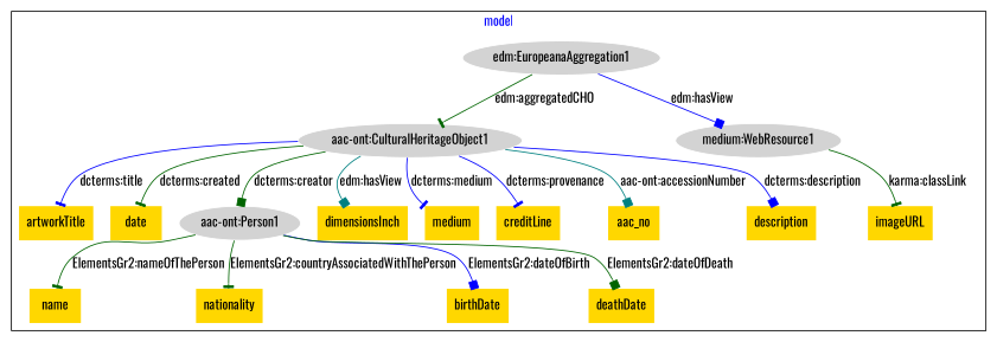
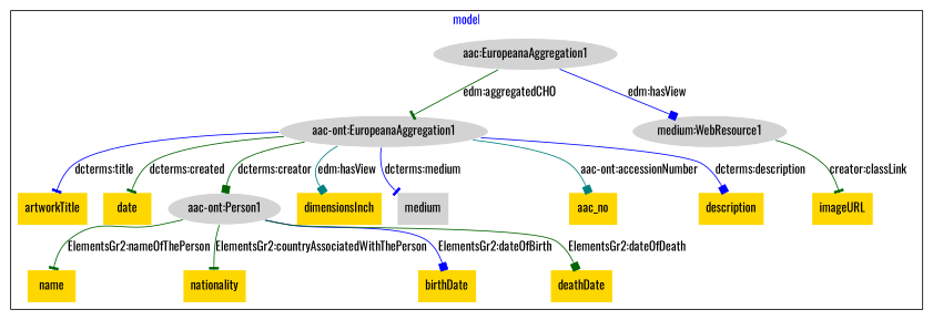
  digraph {
    fontcolor=blue
    fontname=Oswald
    remincross=true
    node [fillcolor=gold fontname=Oswald style=filled shape=plaintext]
    edge [arrowhead=tee color=darkgreen fontcolor=black fontname=Oswald]
-   n1 [color=white fillcolor=lightgray label="aac-ont:CulturalHeritageObject1" shape=""]
+   n1 [color=white fillcolor=lightgray label="aac-ont:EuropeanaAggregation1" shape=""]
    n2 [label=artworkTitle]
    n3 [label=date]
    n4 [color=white fillcolor=lightgray label="aac-ont:Person1" shape=""]
    n5 [label=name]
    n6 [label=nationality]
    n7 [label=birthDate]
    n8 [label=deathDate]
    n9 [label=dimensionsInch]
-   n10 [label=medium]
-   n11 [label=creditLine]
+   n10 [fillcolor=lightgray label=medium]
    n12 [label=aac_no]
    n13 [label=description]
    n14 [color=white fillcolor=lightgray label="medium:WebResource1" shape=""]
    n15 [label=imageURL]
-   n16 [color=white fillcolor=lightgray label="edm:EuropeanaAggregation1" shape=""]
+   n16 [color=white fillcolor=lightgray label="aac:EuropeanaAggregation1" shape=""]
    subgraph cluster_1 {
      label=model
      n1
      n2
      n3
      n4
      n5
      n6
      n7
      n8
      n9
      n10
-     n11
      n12
      n13
      n14
      n15
      n16
    }
    n1 -> n2 [color=blue label="dcterms:title"]
    n1 -> n3 [label="dcterms:created"]
    n1 -> n4 [arrowhead=box label="dcterms:creator"]
    n1 -> n9 [arrowhead=box color=teal label="edm:hasView"]
    n1 -> n10 [color=blue label="dcterms:medium"]
-   n1 -> n11 [color=blue label="dcterms:provenance"]
    n1 -> n12 [arrowhead=box color=teal label="aac-ont:accessionNumber"]
    n1 -> n13 [arrowhead=box color=blue label="dcterms:description"]
    n4 -> n5 [label="ElementsGr2:nameOfThePerson"]
    n4 -> n6 [label="ElementsGr2:countryAssociatedWithThePerson"]
    n4 -> n7 [arrowhead=box color=blue label="ElementsGr2:dateOfBirth"]
    n4 -> n8 [arrowhead=box label="ElementsGr2:dateOfDeath"]
-   n14 -> n15 [label="karma:classLink"]
+   n14 -> n15 [label="creator:classLink"]
    n16 -> n1 [label="edm:aggregatedCHO"]
    n16 -> n14 [arrowhead=box color=blue label="edm:hasView"]
  }
